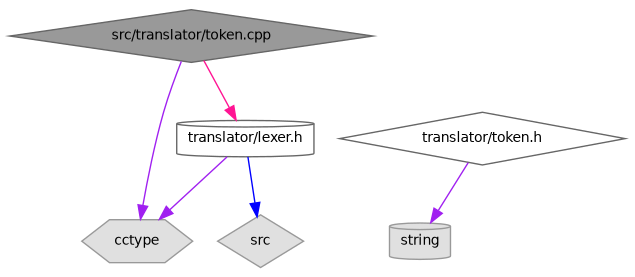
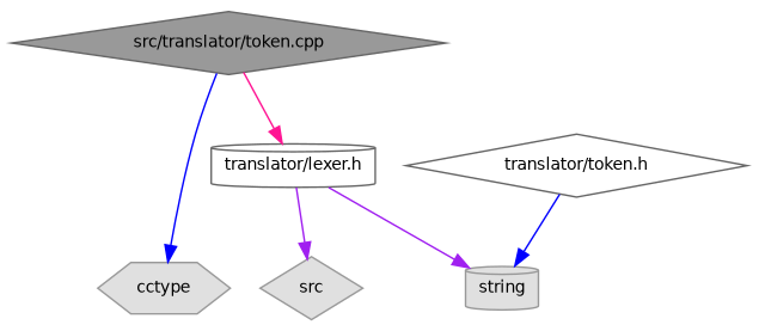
  digraph {
    node [color=grey60 fillcolor="#E0E0E0" fontname=Helvetica fontsize=10 shape=diamond style=filled]
    edge [color=blue fontname=Helvetica fontsize=10 labelfontname=Helvetica labelfontsize=10 style=solid]
    n1 [color=gray40 fillcolor=grey60 fontcolor=black height=0.2 label="src/translator/token.cpp" width=0.4]
    n2 [color=grey40 fillcolor=white height=0.2 label="translator/lexer.h" shape=cylinder width=0.4]
    n3 [height=0.2 label=cctype shape=hexagon width=0.4]
    n4 [height=0.2 label=string shape=cylinder width=0.4]
    n5 [height=0.2 label=src width=0.4]
    n6 [color=grey40 fillcolor=white height=0.2 label="translator/token.h" width=0.4]
    n1 -> n2 [color=deeppink]
-   n1 -> n3 [color=purple]
-   n2 -> n3 [color=purple]
-   n2 -> n5
-   n6 -> n4 [color=purple]
+   n1 -> n3
+   n2 -> n4 [color=purple]
+   n2 -> n5 [color=purple]
+   n6 -> n4
  }
